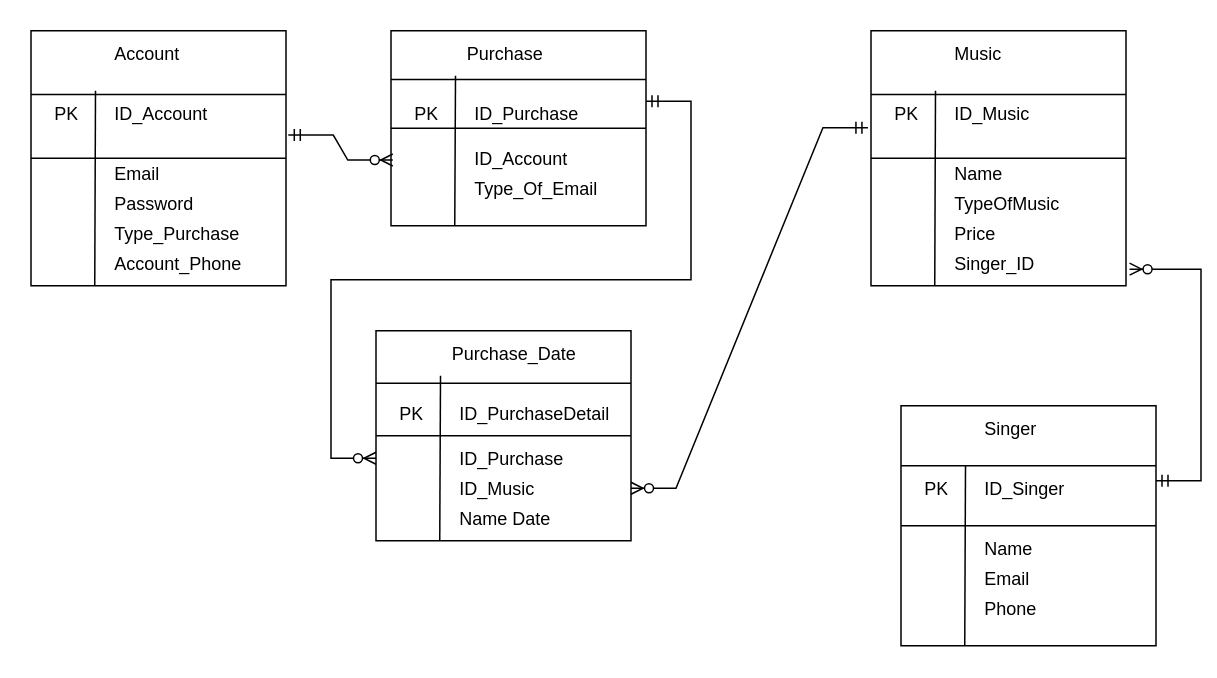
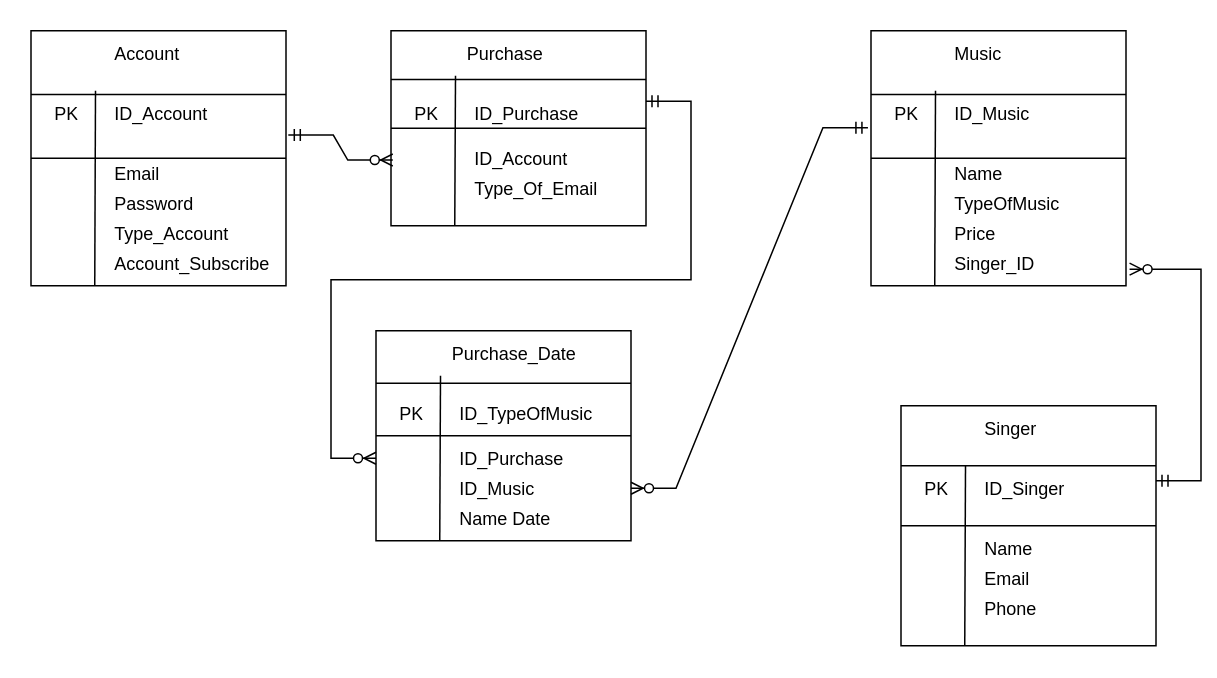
  <mxCell id="0" />
  <mxCell id="1" parent="0" />
  <mxCell id="2" value="" style="rounded=0;whiteSpace=wrap;html=1;" parent="1" vertex="1"><mxGeometry x="20" y="20" width="170" height="170" as="geometry" /></mxCell>
  <mxCell id="3" value="" style="endArrow=none;html=1;rounded=0;exitX=0;exitY=0.25;exitDx=0;exitDy=0;entryX=1;entryY=0.25;entryDx=0;entryDy=0;" parent="1" source="2" target="2" edge="1"><mxGeometry width="50" height="50" relative="1" as="geometry"><mxPoint x="380" y="60" as="sourcePoint" /><mxPoint x="430" y="10" as="targetPoint" /></mxGeometry></mxCell>
  <mxCell id="4" value="" style="endArrow=none;html=1;rounded=0;exitX=0;exitY=0.5;exitDx=0;exitDy=0;entryX=1;entryY=0.5;entryDx=0;entryDy=0;" parent="1" source="2" target="2" edge="1"><mxGeometry width="50" height="50" relative="1" as="geometry"><mxPoint x="380" y="60" as="sourcePoint" /><mxPoint x="430" y="10" as="targetPoint" /></mxGeometry></mxCell>
  <mxCell id="5" value="Account" style="text;strokeColor=none;fillColor=none;align=left;verticalAlign=middle;spacingLeft=4;spacingRight=4;overflow=hidden;points=[[0,0.5],[1,0.5]];portConstraint=eastwest;rotatable=0;" parent="1" vertex="1"><mxGeometry x="70" y="20" width="80" height="30" as="geometry" /></mxCell>
  <mxCell id="6" value="" style="endArrow=none;html=1;rounded=0;entryX=0.25;entryY=1;entryDx=0;entryDy=0;" parent="1" target="2" edge="1"><mxGeometry width="50" height="50" relative="1" as="geometry"><mxPoint x="63" y="60" as="sourcePoint" /><mxPoint x="430" y="10" as="targetPoint" /></mxGeometry></mxCell>
  <mxCell id="7" value="PK" style="text;strokeColor=none;fillColor=none;align=left;verticalAlign=middle;spacingLeft=4;spacingRight=4;overflow=hidden;points=[[0,0.5],[1,0.5]];portConstraint=eastwest;rotatable=0;" parent="1" vertex="1"><mxGeometry x="30" y="60" width="25" height="30" as="geometry" /></mxCell>
- <mxCell id="8" value="Type_Purchase" style="text;strokeColor=none;fillColor=none;align=left;verticalAlign=middle;spacingLeft=4;spacingRight=4;overflow=hidden;points=[[0,0.5],[1,0.5]];portConstraint=eastwest;rotatable=0;" parent="1" vertex="1"><mxGeometry x="70" y="140" width="110" height="30" as="geometry" /></mxCell>
+ <mxCell id="8" value="Type_Account" style="text;strokeColor=none;fillColor=none;align=left;verticalAlign=middle;spacingLeft=4;spacingRight=4;overflow=hidden;points=[[0,0.5],[1,0.5]];portConstraint=eastwest;rotatable=0;" parent="1" vertex="1"><mxGeometry x="70" y="140" width="110" height="30" as="geometry" /></mxCell>
  <mxCell id="9" value="Password" style="text;strokeColor=none;fillColor=none;align=left;verticalAlign=middle;spacingLeft=4;spacingRight=4;overflow=hidden;points=[[0,0.5],[1,0.5]];portConstraint=eastwest;rotatable=0;" parent="1" vertex="1"><mxGeometry x="70" y="120" width="80" height="30" as="geometry" /></mxCell>
  <mxCell id="10" value="Email" style="text;strokeColor=none;fillColor=none;align=left;verticalAlign=middle;spacingLeft=4;spacingRight=4;overflow=hidden;points=[[0,0.5],[1,0.5]];portConstraint=eastwest;rotatable=0;" parent="1" vertex="1"><mxGeometry x="70" y="100" width="80" height="30" as="geometry" /></mxCell>
  <mxCell id="11" value="ID_Account" style="text;strokeColor=none;fillColor=none;align=left;verticalAlign=middle;spacingLeft=4;spacingRight=4;overflow=hidden;points=[[0,0.5],[1,0.5]];portConstraint=eastwest;rotatable=0;" parent="1" vertex="1"><mxGeometry x="70" y="60" width="80" height="30" as="geometry" /></mxCell>
  <mxCell id="12" value="" style="rounded=0;whiteSpace=wrap;html=1;" parent="1" vertex="1"><mxGeometry x="580" y="20" width="170" height="170" as="geometry" /></mxCell>
  <mxCell id="13" value="" style="endArrow=none;html=1;rounded=0;exitX=0;exitY=0.25;exitDx=0;exitDy=0;entryX=1;entryY=0.25;entryDx=0;entryDy=0;" parent="1" source="12" target="12" edge="1"><mxGeometry width="50" height="50" relative="1" as="geometry"><mxPoint x="940" y="60" as="sourcePoint" /><mxPoint x="990" y="10" as="targetPoint" /></mxGeometry></mxCell>
  <mxCell id="14" value="" style="endArrow=none;html=1;rounded=0;exitX=0;exitY=0.5;exitDx=0;exitDy=0;entryX=1;entryY=0.5;entryDx=0;entryDy=0;" parent="1" source="12" target="12" edge="1"><mxGeometry width="50" height="50" relative="1" as="geometry"><mxPoint x="940" y="60" as="sourcePoint" /><mxPoint x="990" y="10" as="targetPoint" /></mxGeometry></mxCell>
  <mxCell id="15" value="Music" style="text;strokeColor=none;fillColor=none;align=left;verticalAlign=middle;spacingLeft=4;spacingRight=4;overflow=hidden;points=[[0,0.5],[1,0.5]];portConstraint=eastwest;rotatable=0;" parent="1" vertex="1"><mxGeometry x="630" y="20" width="80" height="30" as="geometry" /></mxCell>
  <mxCell id="16" value="" style="endArrow=none;html=1;rounded=0;entryX=0.25;entryY=1;entryDx=0;entryDy=0;" parent="1" target="12" edge="1"><mxGeometry width="50" height="50" relative="1" as="geometry"><mxPoint x="623" y="60" as="sourcePoint" /><mxPoint x="990" y="10" as="targetPoint" /></mxGeometry></mxCell>
  <mxCell id="17" value="PK" style="text;strokeColor=none;fillColor=none;align=left;verticalAlign=middle;spacingLeft=4;spacingRight=4;overflow=hidden;points=[[0,0.5],[1,0.5]];portConstraint=eastwest;rotatable=0;" parent="1" vertex="1"><mxGeometry x="590" y="60" width="25" height="30" as="geometry" /></mxCell>
  <mxCell id="18" value="Price" style="text;strokeColor=none;fillColor=none;align=left;verticalAlign=middle;spacingLeft=4;spacingRight=4;overflow=hidden;points=[[0,0.5],[1,0.5]];portConstraint=eastwest;rotatable=0;" parent="1" vertex="1"><mxGeometry x="630" y="140" width="110" height="30" as="geometry" /></mxCell>
  <mxCell id="19" value="TypeOfMusic" style="text;strokeColor=none;fillColor=none;align=left;verticalAlign=middle;spacingLeft=4;spacingRight=4;overflow=hidden;points=[[0,0.5],[1,0.5]];portConstraint=eastwest;rotatable=0;" parent="1" vertex="1"><mxGeometry x="630" y="120" width="80" height="30" as="geometry" /></mxCell>
  <mxCell id="20" value="Name" style="text;strokeColor=none;fillColor=none;align=left;verticalAlign=middle;spacingLeft=4;spacingRight=4;overflow=hidden;points=[[0,0.5],[1,0.5]];portConstraint=eastwest;rotatable=0;" parent="1" vertex="1"><mxGeometry x="630" y="100" width="80" height="30" as="geometry" /></mxCell>
  <mxCell id="21" value="ID_Music" style="text;strokeColor=none;fillColor=none;align=left;verticalAlign=middle;spacingLeft=4;spacingRight=4;overflow=hidden;points=[[0,0.5],[1,0.5]];portConstraint=eastwest;rotatable=0;" parent="1" vertex="1"><mxGeometry x="630" y="60" width="80" height="30" as="geometry" /></mxCell>
  <mxCell id="22" value="Singer_ID" style="text;strokeColor=none;fillColor=none;align=left;verticalAlign=middle;spacingLeft=4;spacingRight=4;overflow=hidden;points=[[0,0.5],[1,0.5]];portConstraint=eastwest;rotatable=0;" parent="1" vertex="1"><mxGeometry x="630" y="160" width="110" height="30" as="geometry" /></mxCell>
  <mxCell id="23" value="" style="rounded=0;whiteSpace=wrap;html=1;" parent="1" vertex="1"><mxGeometry x="600" y="270" width="170" height="160" as="geometry" /></mxCell>
  <mxCell id="24" value="" style="endArrow=none;html=1;rounded=0;exitX=0;exitY=0.25;exitDx=0;exitDy=0;entryX=1;entryY=0.25;entryDx=0;entryDy=0;" parent="1" source="23" target="23" edge="1"><mxGeometry width="50" height="50" relative="1" as="geometry"><mxPoint x="960" y="310" as="sourcePoint" /><mxPoint x="1010" y="260" as="targetPoint" /></mxGeometry></mxCell>
  <mxCell id="25" value="" style="endArrow=none;html=1;rounded=0;exitX=0;exitY=0.5;exitDx=0;exitDy=0;entryX=1;entryY=0.5;entryDx=0;entryDy=0;" parent="1" source="23" target="23" edge="1"><mxGeometry width="50" height="50" relative="1" as="geometry"><mxPoint x="960" y="310" as="sourcePoint" /><mxPoint x="1010" y="260" as="targetPoint" /></mxGeometry></mxCell>
  <mxCell id="26" value="Singer" style="text;strokeColor=none;fillColor=none;align=left;verticalAlign=middle;spacingLeft=4;spacingRight=4;overflow=hidden;points=[[0,0.5],[1,0.5]];portConstraint=eastwest;rotatable=0;" parent="1" vertex="1"><mxGeometry x="650" y="270" width="80" height="30" as="geometry" /></mxCell>
  <mxCell id="27" value="" style="endArrow=none;html=1;rounded=0;entryX=0.25;entryY=1;entryDx=0;entryDy=0;" parent="1" target="23" edge="1"><mxGeometry width="50" height="50" relative="1" as="geometry"><mxPoint x="643" y="310" as="sourcePoint" /><mxPoint x="1010" y="260" as="targetPoint" /></mxGeometry></mxCell>
  <mxCell id="28" value="PK" style="text;strokeColor=none;fillColor=none;align=left;verticalAlign=middle;spacingLeft=4;spacingRight=4;overflow=hidden;points=[[0,0.5],[1,0.5]];portConstraint=eastwest;rotatable=0;" parent="1" vertex="1"><mxGeometry x="610" y="310" width="25" height="30" as="geometry" /></mxCell>
  <mxCell id="29" value="Phone" style="text;strokeColor=none;fillColor=none;align=left;verticalAlign=middle;spacingLeft=4;spacingRight=4;overflow=hidden;points=[[0,0.5],[1,0.5]];portConstraint=eastwest;rotatable=0;" parent="1" vertex="1"><mxGeometry x="650" y="390" width="110" height="30" as="geometry" /></mxCell>
  <mxCell id="30" value="Email" style="text;strokeColor=none;fillColor=none;align=left;verticalAlign=middle;spacingLeft=4;spacingRight=4;overflow=hidden;points=[[0,0.5],[1,0.5]];portConstraint=eastwest;rotatable=0;" parent="1" vertex="1"><mxGeometry x="650" y="370" width="80" height="30" as="geometry" /></mxCell>
  <mxCell id="31" value="Name" style="text;strokeColor=none;fillColor=none;align=left;verticalAlign=middle;spacingLeft=4;spacingRight=4;overflow=hidden;points=[[0,0.5],[1,0.5]];portConstraint=eastwest;rotatable=0;" parent="1" vertex="1"><mxGeometry x="650" y="350" width="80" height="30" as="geometry" /></mxCell>
  <mxCell id="32" value="ID_Singer" style="text;strokeColor=none;fillColor=none;align=left;verticalAlign=middle;spacingLeft=4;spacingRight=4;overflow=hidden;points=[[0,0.5],[1,0.5]];portConstraint=eastwest;rotatable=0;" parent="1" vertex="1"><mxGeometry x="650" y="310" width="80" height="30" as="geometry" /></mxCell>
  <mxCell id="33" value="" style="rounded=0;whiteSpace=wrap;html=1;" parent="1" vertex="1"><mxGeometry x="260" y="20" width="170" height="130" as="geometry" /></mxCell>
  <mxCell id="34" value="" style="endArrow=none;html=1;rounded=0;exitX=0;exitY=0.25;exitDx=0;exitDy=0;entryX=1;entryY=0.25;entryDx=0;entryDy=0;" parent="1" source="33" target="33" edge="1"><mxGeometry width="50" height="50" relative="1" as="geometry"><mxPoint x="620" y="60" as="sourcePoint" /><mxPoint x="670" y="10" as="targetPoint" /></mxGeometry></mxCell>
  <mxCell id="35" value="" style="endArrow=none;html=1;rounded=0;exitX=0;exitY=0.5;exitDx=0;exitDy=0;entryX=1;entryY=0.5;entryDx=0;entryDy=0;" parent="1" source="33" target="33" edge="1"><mxGeometry width="50" height="50" relative="1" as="geometry"><mxPoint x="620" y="60" as="sourcePoint" /><mxPoint x="670" y="10" as="targetPoint" /></mxGeometry></mxCell>
  <mxCell id="36" value="Purchase" style="text;strokeColor=none;fillColor=none;align=left;verticalAlign=middle;spacingLeft=4;spacingRight=4;overflow=hidden;points=[[0,0.5],[1,0.5]];portConstraint=eastwest;rotatable=0;" parent="1" vertex="1"><mxGeometry x="305" y="20" width="80" height="30" as="geometry" /></mxCell>
  <mxCell id="37" value="" style="endArrow=none;html=1;rounded=0;entryX=0.25;entryY=1;entryDx=0;entryDy=0;" parent="1" target="33" edge="1"><mxGeometry width="50" height="50" relative="1" as="geometry"><mxPoint x="303" y="50" as="sourcePoint" /><mxPoint x="670" y="10" as="targetPoint" /></mxGeometry></mxCell>
  <mxCell id="38" value="PK" style="text;strokeColor=none;fillColor=none;align=left;verticalAlign=middle;spacingLeft=4;spacingRight=4;overflow=hidden;points=[[0,0.5],[1,0.5]];portConstraint=eastwest;rotatable=0;" parent="1" vertex="1"><mxGeometry x="270" y="60" width="25" height="30" as="geometry" /></mxCell>
  <mxCell id="39" value="Type_Of_Email" style="text;strokeColor=none;fillColor=none;align=left;verticalAlign=middle;spacingLeft=4;spacingRight=4;overflow=hidden;points=[[0,0.5],[1,0.5]];portConstraint=eastwest;rotatable=0;" parent="1" vertex="1"><mxGeometry x="310" y="110" width="120" height="30" as="geometry" /></mxCell>
  <mxCell id="40" value="ID_Account" style="text;strokeColor=none;fillColor=none;align=left;verticalAlign=middle;spacingLeft=4;spacingRight=4;overflow=hidden;points=[[0,0.5],[1,0.5]];portConstraint=eastwest;rotatable=0;" parent="1" vertex="1"><mxGeometry x="310" y="90" width="80" height="30" as="geometry" /></mxCell>
  <mxCell id="41" value="ID_Purchase" style="text;strokeColor=none;fillColor=none;align=left;verticalAlign=middle;spacingLeft=4;spacingRight=4;overflow=hidden;points=[[0,0.5],[1,0.5]];portConstraint=eastwest;rotatable=0;" parent="1" vertex="1"><mxGeometry x="310" y="60" width="80" height="30" as="geometry" /></mxCell>
  <mxCell id="42" value="" style="rounded=0;whiteSpace=wrap;html=1;" parent="1" vertex="1"><mxGeometry x="250" y="220" width="170" height="140" as="geometry" /></mxCell>
  <mxCell id="43" value="" style="endArrow=none;html=1;rounded=0;exitX=0;exitY=0.25;exitDx=0;exitDy=0;entryX=1;entryY=0.25;entryDx=0;entryDy=0;" parent="1" source="42" target="42" edge="1"><mxGeometry width="50" height="50" relative="1" as="geometry"><mxPoint x="610" y="260" as="sourcePoint" /><mxPoint x="660" y="210" as="targetPoint" /></mxGeometry></mxCell>
  <mxCell id="44" value="" style="endArrow=none;html=1;rounded=0;exitX=0;exitY=0.5;exitDx=0;exitDy=0;entryX=1;entryY=0.5;entryDx=0;entryDy=0;" parent="1" source="42" target="42" edge="1"><mxGeometry width="50" height="50" relative="1" as="geometry"><mxPoint x="610" y="260" as="sourcePoint" /><mxPoint x="660" y="210" as="targetPoint" /></mxGeometry></mxCell>
  <mxCell id="45" value="Purchase_Date" style="text;strokeColor=none;fillColor=none;align=left;verticalAlign=middle;spacingLeft=4;spacingRight=4;overflow=hidden;points=[[0,0.5],[1,0.5]];portConstraint=eastwest;rotatable=0;" parent="1" vertex="1"><mxGeometry x="295" y="220" width="105" height="30" as="geometry" /></mxCell>
  <mxCell id="46" value="" style="endArrow=none;html=1;rounded=0;entryX=0.25;entryY=1;entryDx=0;entryDy=0;" parent="1" target="42" edge="1"><mxGeometry width="50" height="50" relative="1" as="geometry"><mxPoint x="293" y="250" as="sourcePoint" /><mxPoint x="660" y="210" as="targetPoint" /></mxGeometry></mxCell>
  <mxCell id="47" value="PK" style="text;strokeColor=none;fillColor=none;align=left;verticalAlign=middle;spacingLeft=4;spacingRight=4;overflow=hidden;points=[[0,0.5],[1,0.5]];portConstraint=eastwest;rotatable=0;" parent="1" vertex="1"><mxGeometry x="260" y="260" width="25" height="30" as="geometry" /></mxCell>
  <mxCell id="48" value="ID_Music" style="text;strokeColor=none;fillColor=none;align=left;verticalAlign=middle;spacingLeft=4;spacingRight=4;overflow=hidden;points=[[0,0.5],[1,0.5]];portConstraint=eastwest;rotatable=0;" parent="1" vertex="1"><mxGeometry x="300" y="310" width="120" height="30" as="geometry" /></mxCell>
  <mxCell id="49" value="ID_Purchase" style="text;strokeColor=none;fillColor=none;align=left;verticalAlign=middle;spacingLeft=4;spacingRight=4;overflow=hidden;points=[[0,0.5],[1,0.5]];portConstraint=eastwest;rotatable=0;" parent="1" vertex="1"><mxGeometry x="300" y="290" width="80" height="30" as="geometry" /></mxCell>
- <mxCell id="50" value="ID_PurchaseDetail" style="text;strokeColor=none;fillColor=none;align=left;verticalAlign=middle;spacingLeft=4;spacingRight=4;overflow=hidden;points=[[0,0.5],[1,0.5]];portConstraint=eastwest;rotatable=0;" parent="1" vertex="1"><mxGeometry x="300" y="260" width="120" height="30" as="geometry" /></mxCell>
+ <mxCell id="50" value="ID_TypeOfMusic" style="text;strokeColor=none;fillColor=none;align=left;verticalAlign=middle;spacingLeft=4;spacingRight=4;overflow=hidden;points=[[0,0.5],[1,0.5]];portConstraint=eastwest;rotatable=0;" parent="1" vertex="1"><mxGeometry x="300" y="260" width="120" height="30" as="geometry" /></mxCell>
  <mxCell id="51" value="" style="edgeStyle=entityRelationEdgeStyle;fontSize=12;html=1;endArrow=ERzeroToMany;startArrow=ERmandOne;rounded=0;exitX=1.009;exitY=0.409;exitDx=0;exitDy=0;exitPerimeter=0;entryX=0.007;entryY=0.663;entryDx=0;entryDy=0;entryPerimeter=0;" parent="1" source="2" target="33" edge="1"><mxGeometry width="100" height="100" relative="1" as="geometry"><mxPoint x="100" y="340" as="sourcePoint" /><mxPoint x="200" y="240" as="targetPoint" /></mxGeometry></mxCell>
  <mxCell id="52" value="" style="edgeStyle=entityRelationEdgeStyle;fontSize=12;html=1;endArrow=ERzeroToMany;startArrow=ERmandOne;rounded=0;exitX=1;exitY=0.362;exitDx=0;exitDy=0;exitPerimeter=0;" parent="1" source="33" edge="1"><mxGeometry width="100" height="100" relative="1" as="geometry"><mxPoint x="130" y="299.25" as="sourcePoint" /><mxPoint x="250" y="305" as="targetPoint" /></mxGeometry></mxCell>
  <mxCell id="53" value="" style="edgeStyle=entityRelationEdgeStyle;fontSize=12;html=1;endArrow=ERzeroToMany;startArrow=ERmandOne;rounded=0;exitX=-0.012;exitY=0.38;exitDx=0;exitDy=0;exitPerimeter=0;entryX=1;entryY=0.5;entryDx=0;entryDy=0;" parent="1" source="12" target="48" edge="1"><mxGeometry width="100" height="100" relative="1" as="geometry"><mxPoint x="405" y="430" as="sourcePoint" /><mxPoint x="505" y="330" as="targetPoint" /></mxGeometry></mxCell>
  <mxCell id="54" value="" style="edgeStyle=entityRelationEdgeStyle;fontSize=12;html=1;endArrow=ERzeroToMany;startArrow=ERmandOne;rounded=0;entryX=1.014;entryY=0.935;entryDx=0;entryDy=0;entryPerimeter=0;" parent="1" target="12" edge="1"><mxGeometry width="100" height="100" relative="1" as="geometry"><mxPoint x="770" y="320" as="sourcePoint" /><mxPoint x="520" y="345" as="targetPoint" /></mxGeometry></mxCell>
- <mxCell id="55" value="Account_Phone" style="text;strokeColor=none;fillColor=none;align=left;verticalAlign=middle;spacingLeft=4;spacingRight=4;overflow=hidden;points=[[0,0.5],[1,0.5]];portConstraint=eastwest;rotatable=0;" parent="1" vertex="1"><mxGeometry x="70" y="160" width="120" height="30" as="geometry" /></mxCell>
+ <mxCell id="55" value="Account_Subscribe" style="text;strokeColor=none;fillColor=none;align=left;verticalAlign=middle;spacingLeft=4;spacingRight=4;overflow=hidden;points=[[0,0.5],[1,0.5]];portConstraint=eastwest;rotatable=0;" parent="1" vertex="1"><mxGeometry x="70" y="160" width="120" height="30" as="geometry" /></mxCell>
  <mxCell id="56" value="Name Date" style="text;strokeColor=none;fillColor=none;align=left;verticalAlign=middle;spacingLeft=4;spacingRight=4;overflow=hidden;points=[[0,0.5],[1,0.5]];portConstraint=eastwest;rotatable=0;" vertex="1" parent="1"><mxGeometry x="300" y="330" width="92.5" height="30" as="geometry" /></mxCell>
